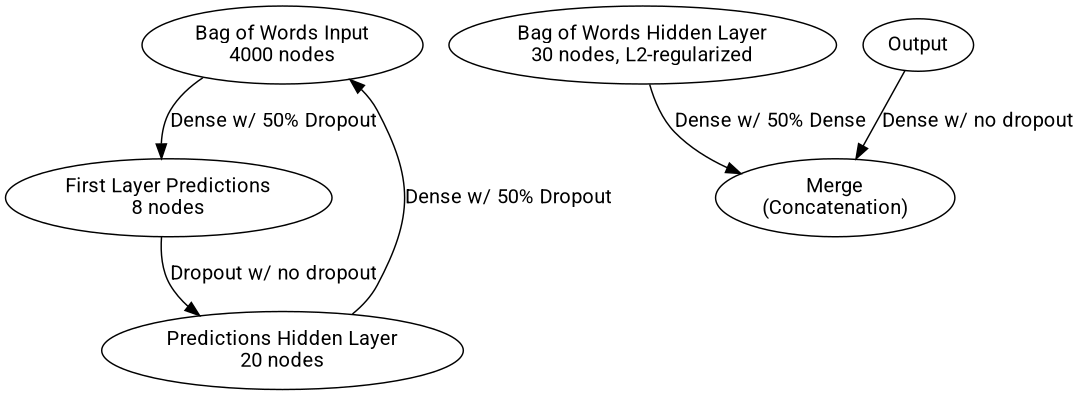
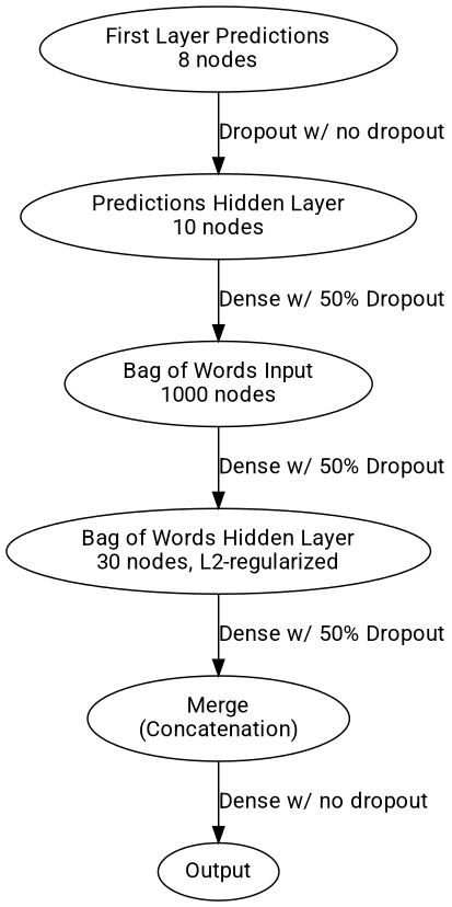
  digraph {
    fontname=Roboto
    node [fontname=Roboto]
    edge [fontname=Roboto]
-   n1 [label=<Bag of Words Input<BR />4000 nodes>]
+   n1 [label=<Bag of Words Input<BR />1000 nodes>]
    n2 [label=<Bag of Words Hidden Layer<BR />30 nodes, L2-regularized>]
    n3 [label=<Merge<BR />(Concatenation)>]
    n4 [label=<First Layer Predictions<BR />8 nodes>]
-   n5 [label=<Predictions Hidden Layer<BR />20 nodes>]
+   n5 [label=<Predictions Hidden Layer<BR />10 nodes>]
    n6 [label=<Output>]
-   n1 -> n4 [label="Dense w/ 50% Dropout"]
-   n2 -> n3 [label="Dense w/ 50% Dense"]
-   n6 -> n3 [label="Dense w/ no dropout"]
+   n1 -> n2 [label="Dense w/ 50% Dropout"]
+   n2 -> n3 [label="Dense w/ 50% Dropout"]
+   n3 -> n6 [label="Dense w/ no dropout"]
    n4 -> n5 [label="Dropout w/ no dropout"]
    n5 -> n1 [label="Dense w/ 50% Dropout"]
  }
